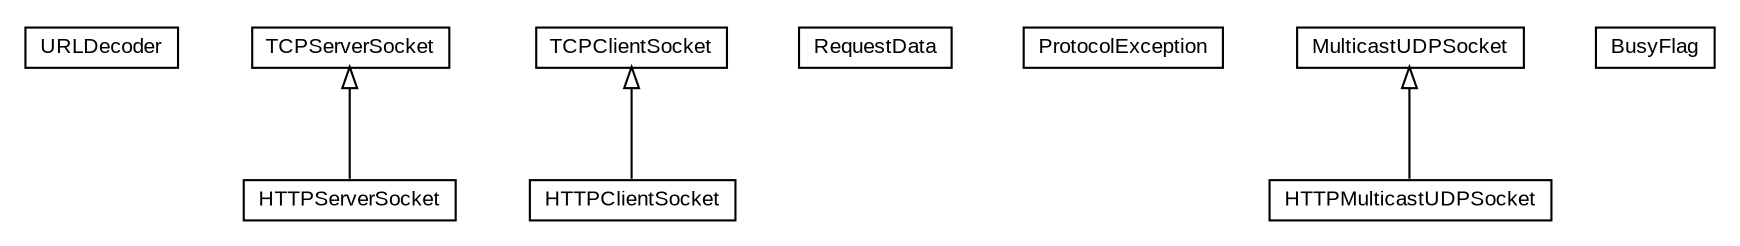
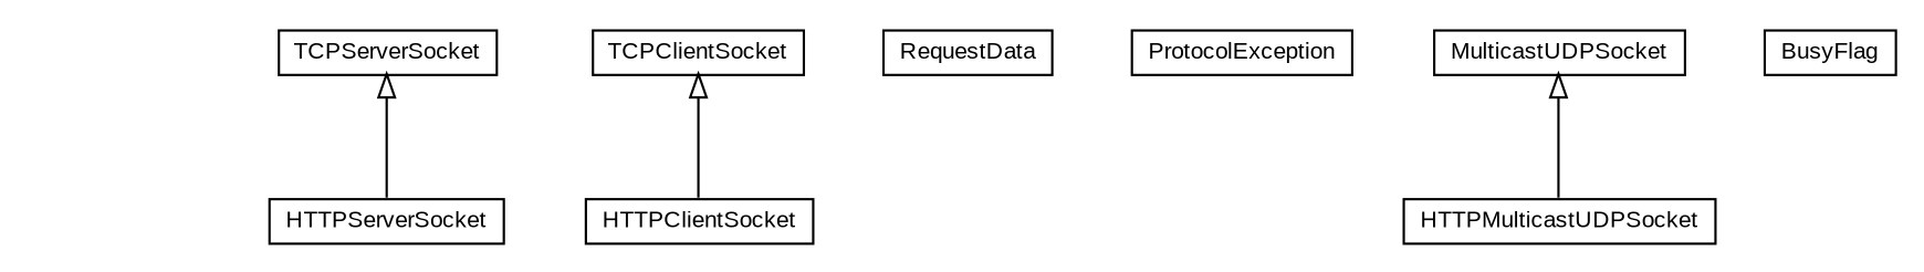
  digraph {
    nodesep=0.25
    ranksep=0.5
    node [fontcolor=black fontname=arial fontsize=10.0 shape=plaintext]
    edge [arrowtail=empty dir=back fontname=arial fontsize=10 headport=p labelfontname=arial labelfontsize=10 tailport=p]
-   n1 [label=<<table title="context.arch.comm.protocol.URLDecoder" border="0" cellborder="1" cellspacing="0" cellpadding="2" port="p" href="./URLDecoder.html"> 		<tr><td><table border="0" cellspacing="0" cellpadding="1"> <tr><td align="center" balign="center"> URLDecoder </td></tr> 		</table></td></tr> 		</table>>]
    n2 [label=<<table title="context.arch.comm.protocol.TCPServerSocket" border="0" cellborder="1" cellspacing="0" cellpadding="2" port="p" href="./TCPServerSocket.html"> 		<tr><td><table border="0" cellspacing="0" cellpadding="1"> <tr><td align="center" balign="center"> TCPServerSocket </td></tr> 		</table></td></tr> 		</table>>]
    n3 [label=<<table title="context.arch.comm.protocol.HTTPServerSocket" border="0" cellborder="1" cellspacing="0" cellpadding="2" port="p" href="./HTTPServerSocket.html"> 		<tr><td><table border="0" cellspacing="0" cellpadding="1"> <tr><td align="center" balign="center"> HTTPServerSocket </td></tr> 		</table></td></tr> 		</table>>]
    n4 [label=<<table title="context.arch.comm.protocol.TCPClientSocket" border="0" cellborder="1" cellspacing="0" cellpadding="2" port="p" href="./TCPClientSocket.html"> 		<tr><td><table border="0" cellspacing="0" cellpadding="1"> <tr><td align="center" balign="center"> TCPClientSocket </td></tr> 		</table></td></tr> 		</table>>]
    n5 [label=<<table title="context.arch.comm.protocol.HTTPClientSocket" border="0" cellborder="1" cellspacing="0" cellpadding="2" port="p" href="./HTTPClientSocket.html"> 		<tr><td><table border="0" cellspacing="0" cellpadding="1"> <tr><td align="center" balign="center"> HTTPClientSocket </td></tr> 		</table></td></tr> 		</table>>]
    n6 [label=<<table title="context.arch.comm.protocol.RequestData" border="0" cellborder="1" cellspacing="0" cellpadding="2" port="p" href="./RequestData.html"> 		<tr><td><table border="0" cellspacing="0" cellpadding="1"> <tr><td align="center" balign="center"> RequestData </td></tr> 		</table></td></tr> 		</table>>]
    n7 [label=<<table title="context.arch.comm.protocol.ProtocolException" border="0" cellborder="1" cellspacing="0" cellpadding="2" port="p" href="./ProtocolException.html"> 		<tr><td><table border="0" cellspacing="0" cellpadding="1"> <tr><td align="center" balign="center"> ProtocolException </td></tr> 		</table></td></tr> 		</table>>]
    n8 [label=<<table title="context.arch.comm.protocol.MulticastUDPSocket" border="0" cellborder="1" cellspacing="0" cellpadding="2" port="p" href="./MulticastUDPSocket.html"> 		<tr><td><table border="0" cellspacing="0" cellpadding="1"> <tr><td align="center" balign="center"> MulticastUDPSocket </td></tr> 		</table></td></tr> 		</table>>]
    n9 [label=<<table title="context.arch.comm.protocol.HTTPMulticastUDPSocket" border="0" cellborder="1" cellspacing="0" cellpadding="2" port="p" href="./HTTPMulticastUDPSocket.html"> 		<tr><td><table border="0" cellspacing="0" cellpadding="1"> <tr><td align="center" balign="center"> HTTPMulticastUDPSocket </td></tr> 		</table></td></tr> 		</table>>]
    n10 [label=<<table title="context.arch.comm.protocol.BusyFlag" border="0" cellborder="1" cellspacing="0" cellpadding="2" port="p" href="./BusyFlag.html"> 		<tr><td><table border="0" cellspacing="0" cellpadding="1"> <tr><td align="center" balign="center"> BusyFlag </td></tr> 		</table></td></tr> 		</table>>]
    n2 -> n3
    n4 -> n5
    n8 -> n9
  }
